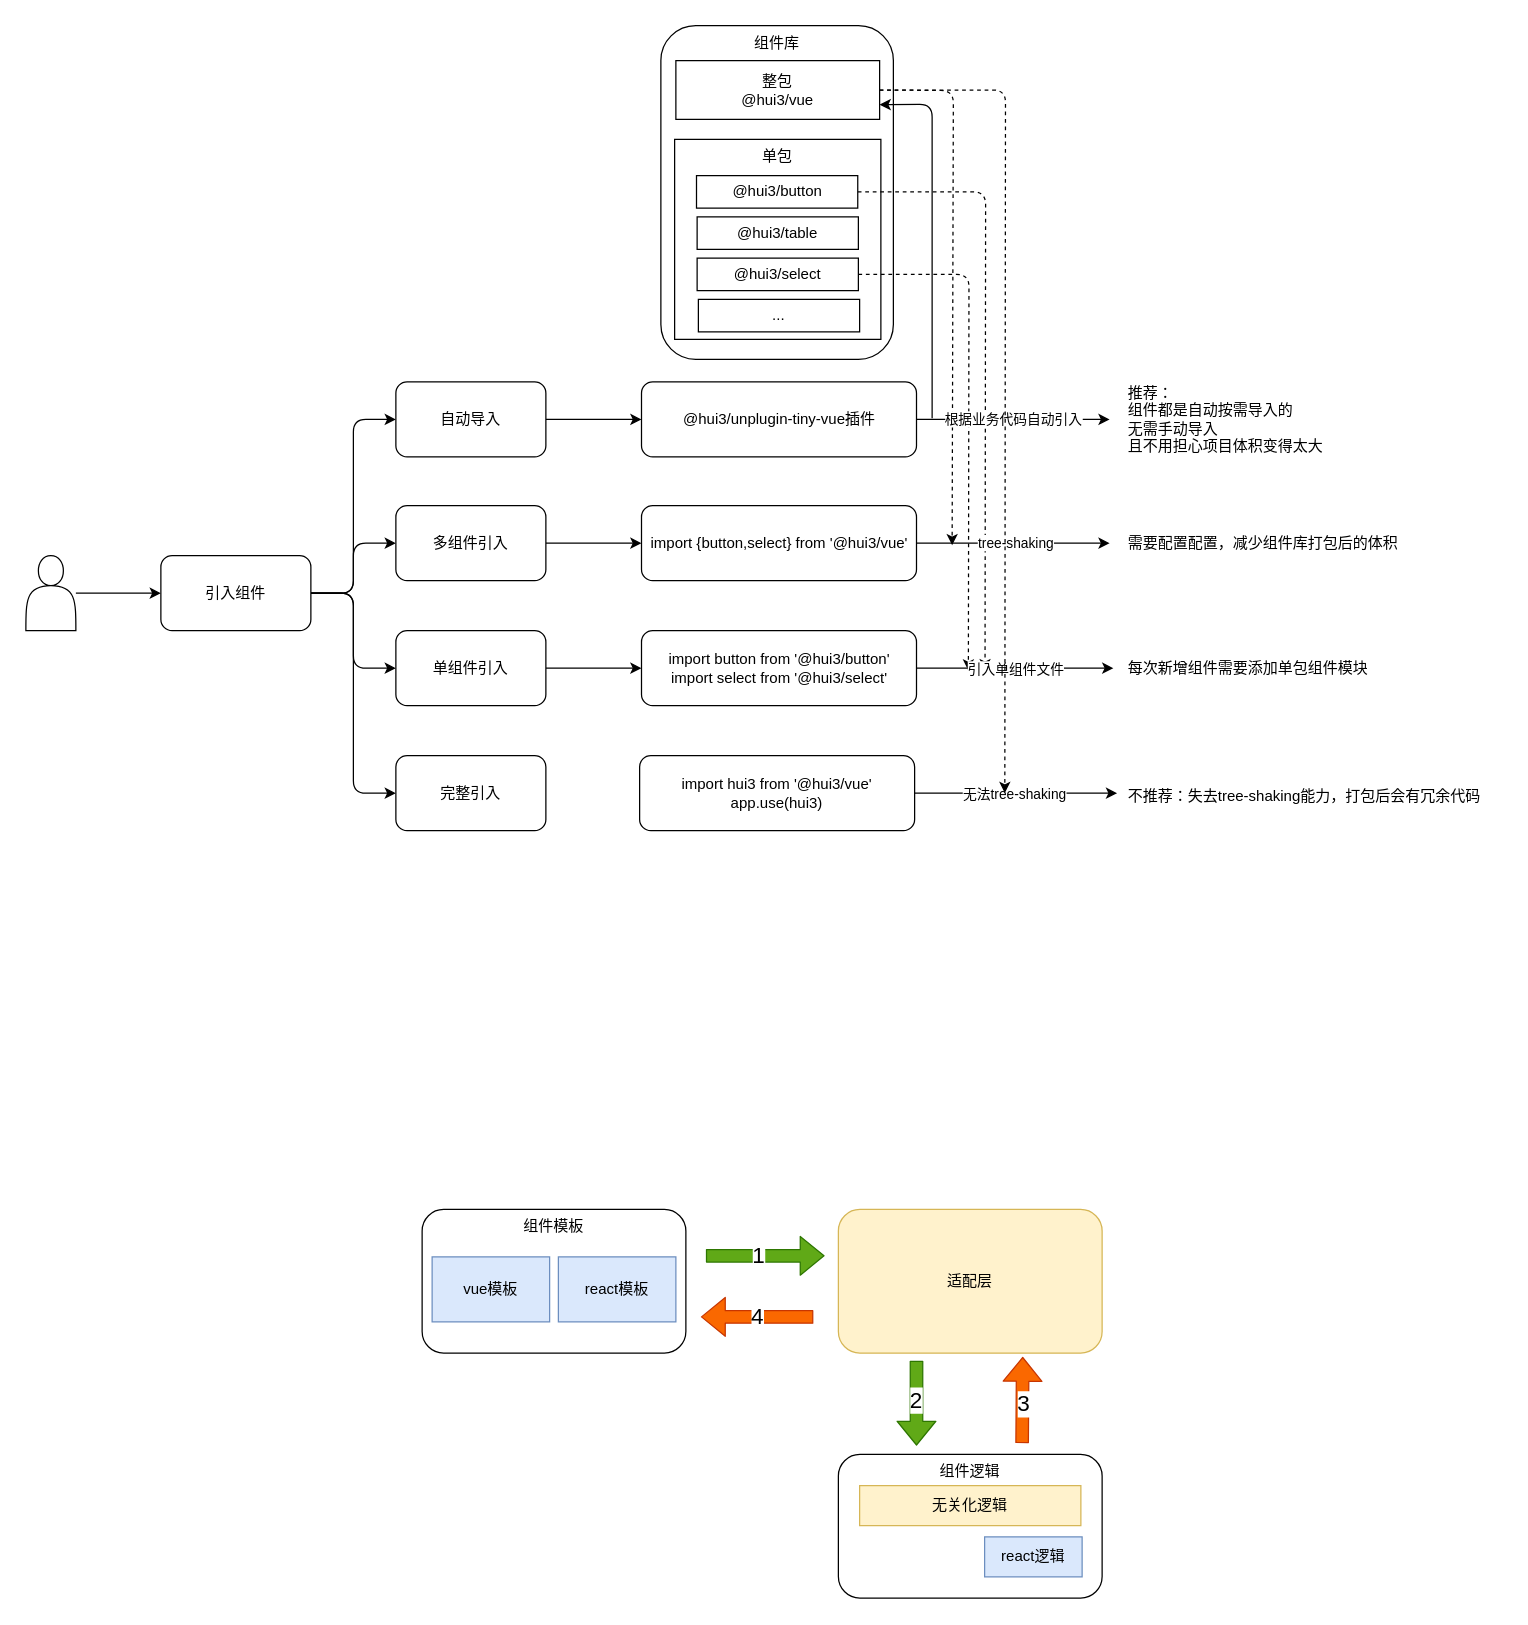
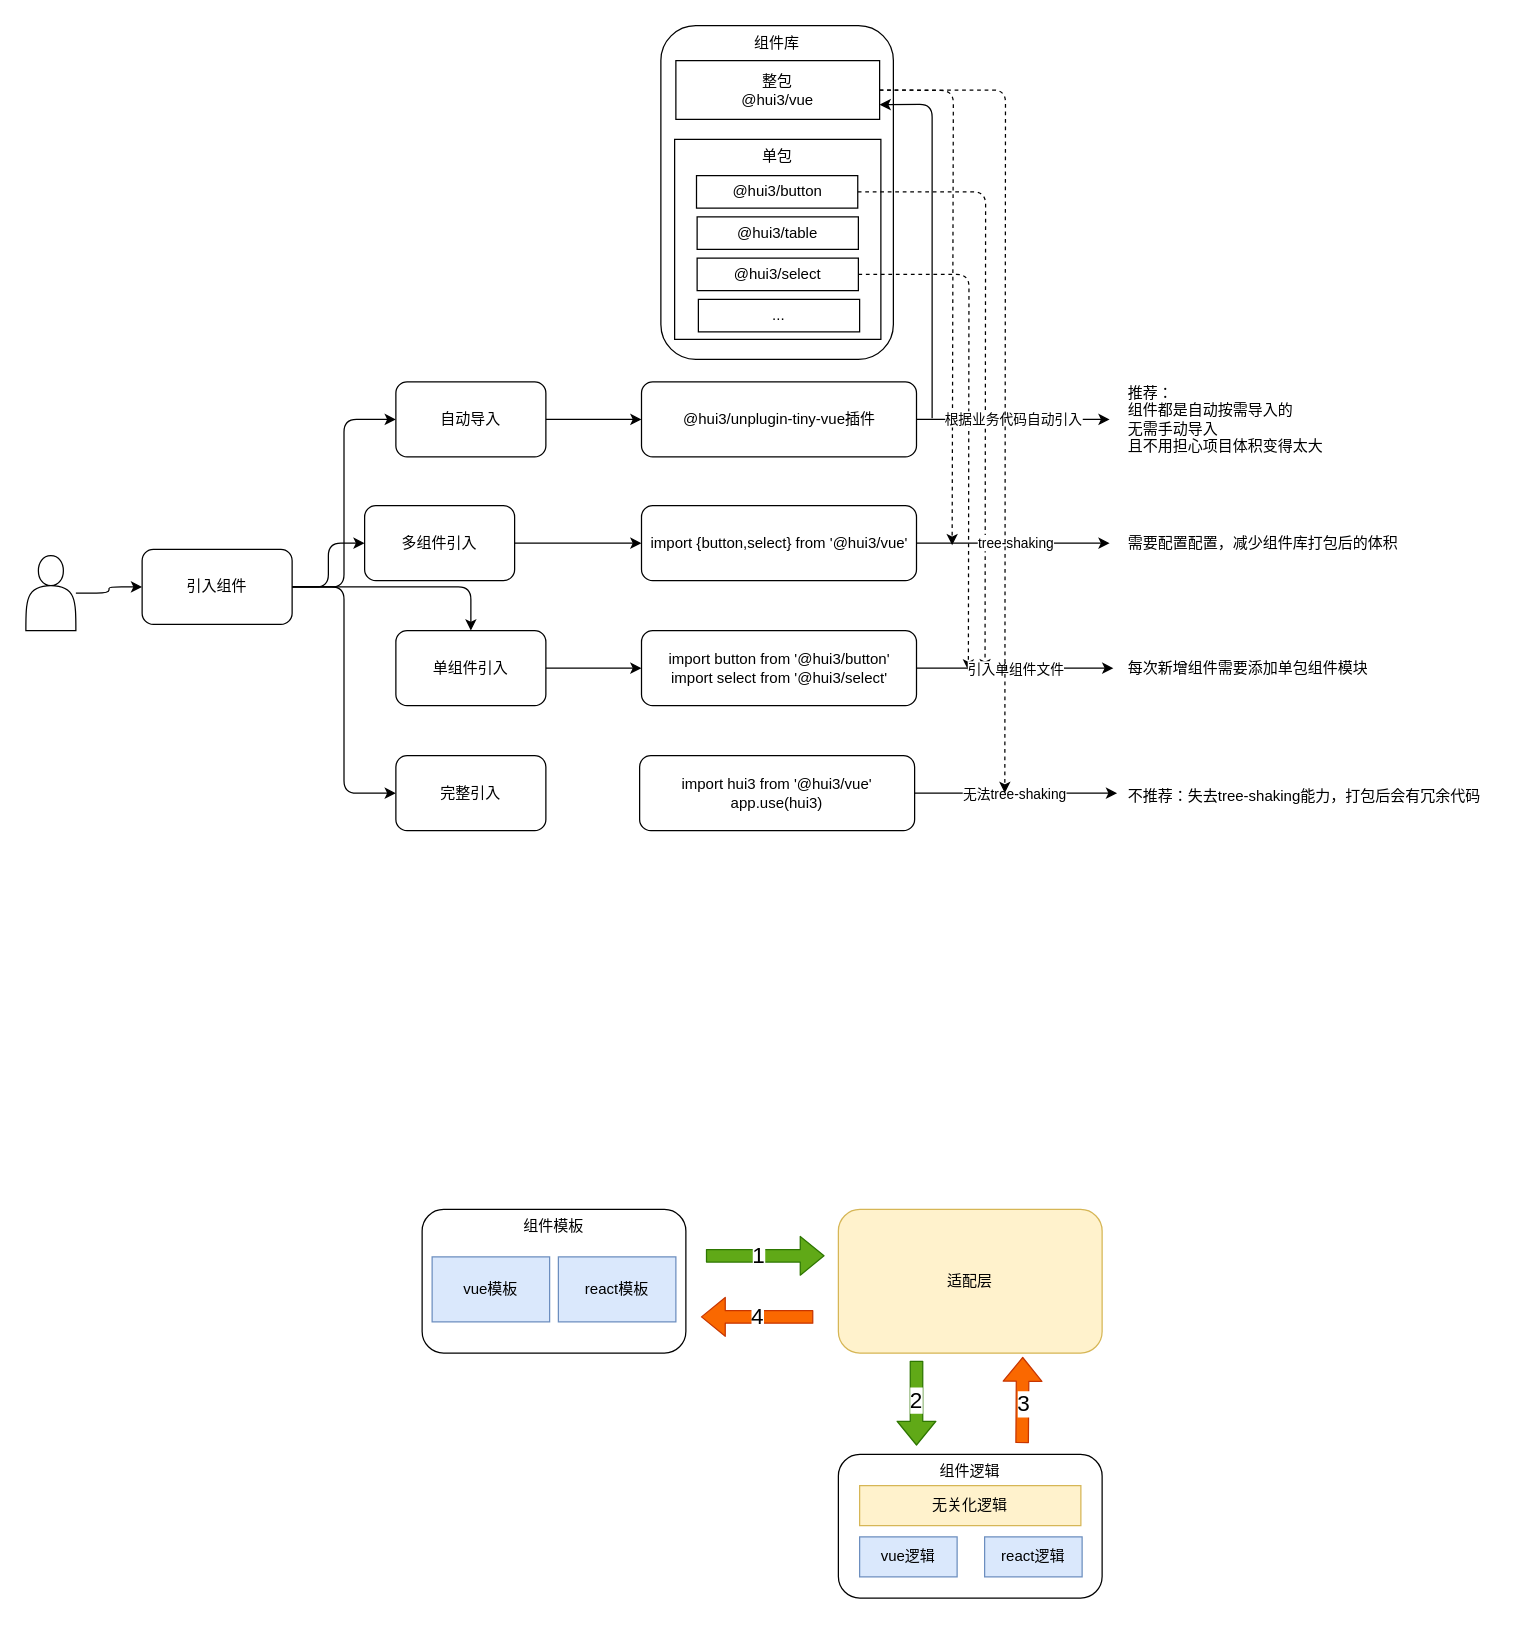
  <mxCell id="0" />
  <mxCell id="1" parent="0" />
  <mxCell id="2" value="" style="edgeStyle=orthogonalEdgeStyle;rounded=1;orthogonalLoop=1;jettySize=auto;html=1;" edge="1" parent="1" source="3" target="8"><mxGeometry relative="1" as="geometry" /></mxCell>
  <mxCell id="3" value="" style="shape=actor;whiteSpace=wrap;html=1;rounded=1;" vertex="1" parent="1"><mxGeometry x="20" y="444" width="40" height="60" as="geometry" /></mxCell>
  <mxCell id="4" style="edgeStyle=orthogonalEdgeStyle;rounded=1;orthogonalLoop=1;jettySize=auto;html=1;entryX=0;entryY=0.5;entryDx=0;entryDy=0;" edge="1" parent="1" source="8" target="10"><mxGeometry relative="1" as="geometry" /></mxCell>
  <mxCell id="5" style="edgeStyle=orthogonalEdgeStyle;rounded=1;orthogonalLoop=1;jettySize=auto;html=1;entryX=0;entryY=0.5;entryDx=0;entryDy=0;" edge="1" parent="1" source="8" target="12"><mxGeometry relative="1" as="geometry" /></mxCell>
  <mxCell id="6" style="edgeStyle=orthogonalEdgeStyle;rounded=1;orthogonalLoop=1;jettySize=auto;html=1;" edge="1" parent="1" source="8" target="14"><mxGeometry relative="1" as="geometry" /></mxCell>
  <mxCell id="7" style="edgeStyle=orthogonalEdgeStyle;rounded=1;orthogonalLoop=1;jettySize=auto;html=1;entryX=0;entryY=0.5;entryDx=0;entryDy=0;" edge="1" parent="1" source="8" target="15"><mxGeometry relative="1" as="geometry" /></mxCell>
- <mxCell id="8" value="引入组件" style="whiteSpace=wrap;html=1;rounded=1;" vertex="1" parent="1"><mxGeometry x="128" y="444" width="120" height="60" as="geometry" /></mxCell>
+ <mxCell id="8" value="引入组件" style="whiteSpace=wrap;html=1;rounded=1;" vertex="1" parent="1"><mxGeometry x="113" y="439" width="120" height="60" as="geometry" /></mxCell>
  <mxCell id="9" value="" style="edgeStyle=orthogonalEdgeStyle;rounded=1;orthogonalLoop=1;jettySize=auto;html=1;" edge="1" parent="1" source="10" target="28"><mxGeometry relative="1" as="geometry" /></mxCell>
  <mxCell id="10" value="自动导入" style="whiteSpace=wrap;html=1;rounded=1;" vertex="1" parent="1"><mxGeometry x="316" y="305" width="120" height="60" as="geometry" /></mxCell>
  <mxCell id="11" value="" style="edgeStyle=orthogonalEdgeStyle;rounded=1;orthogonalLoop=1;jettySize=auto;html=1;" edge="1" parent="1" source="12" target="31"><mxGeometry relative="1" as="geometry" /></mxCell>
- <mxCell id="12" value="多组件引入" style="whiteSpace=wrap;html=1;rounded=1;" vertex="1" parent="1"><mxGeometry x="316" y="404" width="120" height="60" as="geometry" /></mxCell>
+ <mxCell id="12" value="多组件引入" style="whiteSpace=wrap;html=1;rounded=1;" vertex="1" parent="1"><mxGeometry x="291" y="404" width="120" height="60" as="geometry" /></mxCell>
  <mxCell id="13" value="" style="edgeStyle=orthogonalEdgeStyle;rounded=1;orthogonalLoop=1;jettySize=auto;html=1;" edge="1" parent="1" source="14" target="34"><mxGeometry relative="1" as="geometry" /></mxCell>
  <mxCell id="14" value="单组件引入" style="whiteSpace=wrap;html=1;rounded=1;" vertex="1" parent="1"><mxGeometry x="316" y="504" width="120" height="60" as="geometry" /></mxCell>
  <mxCell id="15" value="完整引入" style="whiteSpace=wrap;html=1;rounded=1;" vertex="1" parent="1"><mxGeometry x="316" y="604" width="120" height="60" as="geometry" /></mxCell>
  <mxCell id="16" value="组件库" style="rounded=1;whiteSpace=wrap;html=1;verticalAlign=top;" vertex="1" parent="1"><mxGeometry x="528" y="20" width="186" height="267" as="geometry" /></mxCell>
  <mxCell id="17" style="edgeStyle=orthogonalEdgeStyle;rounded=1;orthogonalLoop=1;jettySize=auto;html=1;dashed=1;exitX=1;exitY=0.5;exitDx=0;exitDy=0;" edge="1" parent="1" source="18"><mxGeometry relative="1" as="geometry"><mxPoint x="761" y="435.667" as="targetPoint" /><mxPoint x="710" y="28.5" as="sourcePoint" /><Array as="points"><mxPoint x="710" y="72" /><mxPoint x="762" y="72" /><mxPoint x="762" y="436" /></Array></mxGeometry></mxCell>
  <mxCell id="18" value="整包&lt;br&gt;@hui3/vue" style="rounded=0;whiteSpace=wrap;html=1;" vertex="1" parent="1"><mxGeometry x="540" y="48" width="163" height="47" as="geometry" /></mxCell>
  <mxCell id="19" value="单包" style="rounded=0;whiteSpace=wrap;html=1;verticalAlign=top;" vertex="1" parent="1"><mxGeometry x="539" y="111" width="165" height="160" as="geometry" /></mxCell>
  <mxCell id="20" style="edgeStyle=orthogonalEdgeStyle;rounded=1;orthogonalLoop=1;jettySize=auto;html=1;dashed=1;" edge="1" parent="1" source="21"><mxGeometry relative="1" as="geometry"><mxPoint x="787.333" y="535.667" as="targetPoint" /></mxGeometry></mxCell>
  <mxCell id="21" value="@hui3/button" style="rounded=0;whiteSpace=wrap;html=1;" vertex="1" parent="1"><mxGeometry x="556.5" y="140" width="129" height="26" as="geometry" /></mxCell>
  <mxCell id="22" value="@hui3/table" style="rounded=0;whiteSpace=wrap;html=1;" vertex="1" parent="1"><mxGeometry x="557" y="173" width="129" height="26" as="geometry" /></mxCell>
  <mxCell id="23" style="edgeStyle=orthogonalEdgeStyle;rounded=1;orthogonalLoop=1;jettySize=auto;html=1;dashed=1;" edge="1" parent="1" source="24"><mxGeometry relative="1" as="geometry"><mxPoint x="774" y="536" as="targetPoint" /></mxGeometry></mxCell>
  <mxCell id="24" value="@hui3/select" style="rounded=0;whiteSpace=wrap;html=1;" vertex="1" parent="1"><mxGeometry x="557" y="206" width="129" height="26" as="geometry" /></mxCell>
  <mxCell id="25" value="..." style="rounded=0;whiteSpace=wrap;html=1;" vertex="1" parent="1"><mxGeometry x="558" y="239" width="129" height="26" as="geometry" /></mxCell>
  <mxCell id="26" value="" style="edgeStyle=orthogonalEdgeStyle;rounded=1;orthogonalLoop=1;jettySize=auto;html=1;" edge="1" parent="1" source="28"><mxGeometry relative="1" as="geometry"><mxPoint x="887" y="335" as="targetPoint" /></mxGeometry></mxCell>
  <mxCell id="27" value="根据业务代码自动引入" style="edgeLabel;html=1;align=center;verticalAlign=middle;resizable=0;points=[];" vertex="1" connectable="0" parent="26"><mxGeometry x="-0.004" relative="1" as="geometry"><mxPoint as="offset" /></mxGeometry></mxCell>
  <mxCell id="28" value="@hui3/unplugin-tiny-vue插件" style="whiteSpace=wrap;html=1;rounded=1;" vertex="1" parent="1"><mxGeometry x="512.5" y="305" width="220" height="60" as="geometry" /></mxCell>
  <mxCell id="29" value="" style="edgeStyle=orthogonalEdgeStyle;rounded=1;orthogonalLoop=1;jettySize=auto;html=1;" edge="1" parent="1" source="31"><mxGeometry relative="1" as="geometry"><mxPoint x="887" y="434" as="targetPoint" /></mxGeometry></mxCell>
  <mxCell id="30" value="tree-shaking" style="edgeLabel;html=1;align=center;verticalAlign=middle;resizable=0;points=[];" vertex="1" connectable="0" parent="29"><mxGeometry x="-0.004" y="2" relative="1" as="geometry"><mxPoint as="offset" /></mxGeometry></mxCell>
  <mxCell id="31" value="import {button,select} from '@hui3/vue'" style="whiteSpace=wrap;html=1;rounded=1;" vertex="1" parent="1"><mxGeometry x="512.5" y="404" width="220" height="60" as="geometry" /></mxCell>
  <mxCell id="32" value="" style="edgeStyle=orthogonalEdgeStyle;rounded=1;orthogonalLoop=1;jettySize=auto;html=1;" edge="1" parent="1" source="34"><mxGeometry relative="1" as="geometry"><mxPoint x="890" y="534" as="targetPoint" /></mxGeometry></mxCell>
  <mxCell id="33" value="引入单组件文件" style="edgeLabel;html=1;align=center;verticalAlign=middle;resizable=0;points=[];" vertex="1" connectable="0" parent="32"><mxGeometry x="0.012" relative="1" as="geometry"><mxPoint as="offset" /></mxGeometry></mxCell>
  <mxCell id="34" value="import button from '@hui3/button'&lt;br&gt;import select from '@hui3/select'" style="whiteSpace=wrap;html=1;rounded=1;" vertex="1" parent="1"><mxGeometry x="512.5" y="504" width="220" height="60" as="geometry" /></mxCell>
  <mxCell id="35" value="" style="edgeStyle=orthogonalEdgeStyle;rounded=1;orthogonalLoop=1;jettySize=auto;html=1;" edge="1" parent="1" source="37"><mxGeometry relative="1" as="geometry"><mxPoint x="893" y="634" as="targetPoint" /></mxGeometry></mxCell>
  <mxCell id="36" value="无法tree-shaking" style="edgeLabel;html=1;align=center;verticalAlign=middle;resizable=0;points=[];" vertex="1" connectable="0" parent="35"><mxGeometry x="-0.132" y="-1" relative="1" as="geometry"><mxPoint x="8" y="-1" as="offset" /></mxGeometry></mxCell>
  <mxCell id="37" value="import hui3 from '@hui3/vue'&lt;br&gt;app.use(hui3)" style="whiteSpace=wrap;html=1;rounded=1;" vertex="1" parent="1"><mxGeometry x="511" y="604" width="220" height="60" as="geometry" /></mxCell>
  <mxCell id="38" value="" style="endArrow=classic;html=1;rounded=1;entryX=1;entryY=0.75;entryDx=0;entryDy=0;" edge="1" parent="1" target="18"><mxGeometry width="50" height="50" relative="1" as="geometry"><mxPoint x="745" y="334" as="sourcePoint" /><mxPoint x="743" y="38" as="targetPoint" /><Array as="points"><mxPoint x="745" y="83" /></Array></mxGeometry></mxCell>
  <mxCell id="39" style="edgeStyle=orthogonalEdgeStyle;rounded=1;orthogonalLoop=1;jettySize=auto;html=1;dashed=1;" edge="1" parent="1" source="18"><mxGeometry relative="1" as="geometry"><mxPoint x="803.167" y="634" as="targetPoint" /></mxGeometry></mxCell>
  <mxCell id="40" value="推荐：&lt;br&gt;组件都是自动按需导入的&lt;br&gt;无需手动导入&lt;br&gt;且不用担心项目体积变得太大" style="text;html=1;align=left;verticalAlign=middle;resizable=0;points=[];autosize=1;strokeColor=none;fillColor=none;" vertex="1" parent="1"><mxGeometry x="900" y="300" width="174" height="70" as="geometry" /></mxCell>
  <mxCell id="41" value="需要配置配置，减少组件库打包后的体积" style="text;html=1;align=left;verticalAlign=middle;resizable=0;points=[];autosize=1;strokeColor=none;fillColor=none;" vertex="1" parent="1"><mxGeometry x="900" y="421" width="234" height="26" as="geometry" /></mxCell>
  <mxCell id="42" value="每次新增组件需要添加单包组件模块" style="text;html=1;align=left;verticalAlign=middle;resizable=0;points=[];autosize=1;strokeColor=none;fillColor=none;" vertex="1" parent="1"><mxGeometry x="900" y="521" width="210" height="26" as="geometry" /></mxCell>
  <mxCell id="43" value="不推荐：失去tree-shaking能力，打包后会有冗余代码" style="text;html=1;align=left;verticalAlign=middle;resizable=0;points=[];autosize=1;strokeColor=none;fillColor=none;" vertex="1" parent="1"><mxGeometry x="900" y="624" width="300" height="26" as="geometry" /></mxCell>
  <mxCell id="44" value="组件模板" style="rounded=1;whiteSpace=wrap;html=1;verticalAlign=top;" vertex="1" parent="1"><mxGeometry x="337" y="967" width="211" height="115" as="geometry" /></mxCell>
  <mxCell id="45" value="vue模板" style="rounded=0;whiteSpace=wrap;html=1;fillColor=#dae8fc;strokeColor=#6c8ebf;" vertex="1" parent="1"><mxGeometry x="345" y="1005" width="94" height="52" as="geometry" /></mxCell>
  <mxCell id="46" value="react模板" style="rounded=0;whiteSpace=wrap;html=1;fillColor=#dae8fc;strokeColor=#6c8ebf;" vertex="1" parent="1"><mxGeometry x="446" y="1005" width="94" height="52" as="geometry" /></mxCell>
  <mxCell id="47" value="适配层" style="rounded=1;whiteSpace=wrap;html=1;verticalAlign=middle;fillColor=#fff2cc;strokeColor=#d6b656;" vertex="1" parent="1"><mxGeometry x="670" y="967" width="211" height="115" as="geometry" /></mxCell>
  <mxCell id="48" value="组件逻辑" style="rounded=1;whiteSpace=wrap;html=1;verticalAlign=top;" vertex="1" parent="1"><mxGeometry x="670" y="1163" width="211" height="115" as="geometry" /></mxCell>
+ <mxCell id="49" value="vue逻辑" style="rounded=0;whiteSpace=wrap;html=1;fillColor=#dae8fc;strokeColor=#6c8ebf;" vertex="1" parent="1"><mxGeometry x="687" y="1229" width="78" height="32" as="geometry" /></mxCell>
  <mxCell id="50" value="" style="shape=flexArrow;endArrow=classic;html=1;rounded=1;fontSize=13;fillColor=#60a917;strokeColor=#2D7600;" edge="1" parent="1"><mxGeometry width="50" height="50" relative="1" as="geometry"><mxPoint x="564" y="1004.17" as="sourcePoint" /><mxPoint x="659" y="1004.17" as="targetPoint" /></mxGeometry></mxCell>
  <mxCell id="51" value="&lt;font style=&quot;font-size: 18px;&quot;&gt;1&lt;/font&gt;" style="edgeLabel;html=1;align=center;verticalAlign=middle;resizable=0;points=[];fontSize=17;" vertex="1" connectable="0" parent="50"><mxGeometry x="-0.07" y="-3" relative="1" as="geometry"><mxPoint x="-3" y="-4" as="offset" /></mxGeometry></mxCell>
  <mxCell id="52" value="4" style="shape=flexArrow;endArrow=classic;html=1;rounded=1;fontSize=13;fillColor=#fa6800;strokeColor=#C73500;" edge="1" parent="1"><mxGeometry width="50" height="50" relative="1" as="geometry"><mxPoint x="650" y="1053" as="sourcePoint" /><mxPoint x="560" y="1053" as="targetPoint" /></mxGeometry></mxCell>
  <mxCell id="53" value="&lt;font style=&quot;font-size: 18px;&quot;&gt;4&lt;/font&gt;" style="edgeLabel;html=1;align=center;verticalAlign=middle;resizable=0;points=[];fontSize=17;" vertex="1" connectable="0" parent="52"><mxGeometry x="-0.07" y="-3" relative="1" as="geometry"><mxPoint x="-4" y="2" as="offset" /></mxGeometry></mxCell>
  <mxCell id="54" value="" style="shape=flexArrow;endArrow=classic;html=1;rounded=1;fontSize=13;fillColor=#60a917;strokeColor=#2D7600;" edge="1" parent="1"><mxGeometry width="50" height="50" relative="1" as="geometry"><mxPoint x="732.5" y="1088" as="sourcePoint" /><mxPoint x="732.5" y="1156" as="targetPoint" /></mxGeometry></mxCell>
  <mxCell id="55" value="2" style="edgeLabel;html=1;align=center;verticalAlign=middle;resizable=0;points=[];fontSize=18;" vertex="1" connectable="0" parent="54"><mxGeometry x="-0.075" y="-1" relative="1" as="geometry"><mxPoint as="offset" /></mxGeometry></mxCell>
  <mxCell id="56" value="" style="shape=flexArrow;endArrow=classic;html=1;rounded=1;fontSize=13;fillColor=#fa6800;strokeColor=#C73500;" edge="1" parent="1"><mxGeometry width="50" height="50" relative="1" as="geometry"><mxPoint x="817" y="1154" as="sourcePoint" /><mxPoint x="817.48" y="1085" as="targetPoint" /></mxGeometry></mxCell>
  <mxCell id="57" value="3" style="edgeLabel;html=1;align=center;verticalAlign=middle;resizable=0;points=[];fontSize=18;" vertex="1" connectable="0" parent="56"><mxGeometry x="-0.075" y="-1" relative="1" as="geometry"><mxPoint x="-1" as="offset" /></mxGeometry></mxCell>
  <mxCell id="58" value="react逻辑" style="rounded=0;whiteSpace=wrap;html=1;fillColor=#dae8fc;strokeColor=#6c8ebf;" vertex="1" parent="1"><mxGeometry x="787" y="1229" width="78" height="32" as="geometry" /></mxCell>
  <mxCell id="59" value="无关化逻辑" style="rounded=0;whiteSpace=wrap;html=1;fillColor=#fff2cc;strokeColor=#d6b656;" vertex="1" parent="1"><mxGeometry x="687" y="1188" width="177" height="32" as="geometry" /></mxCell>
